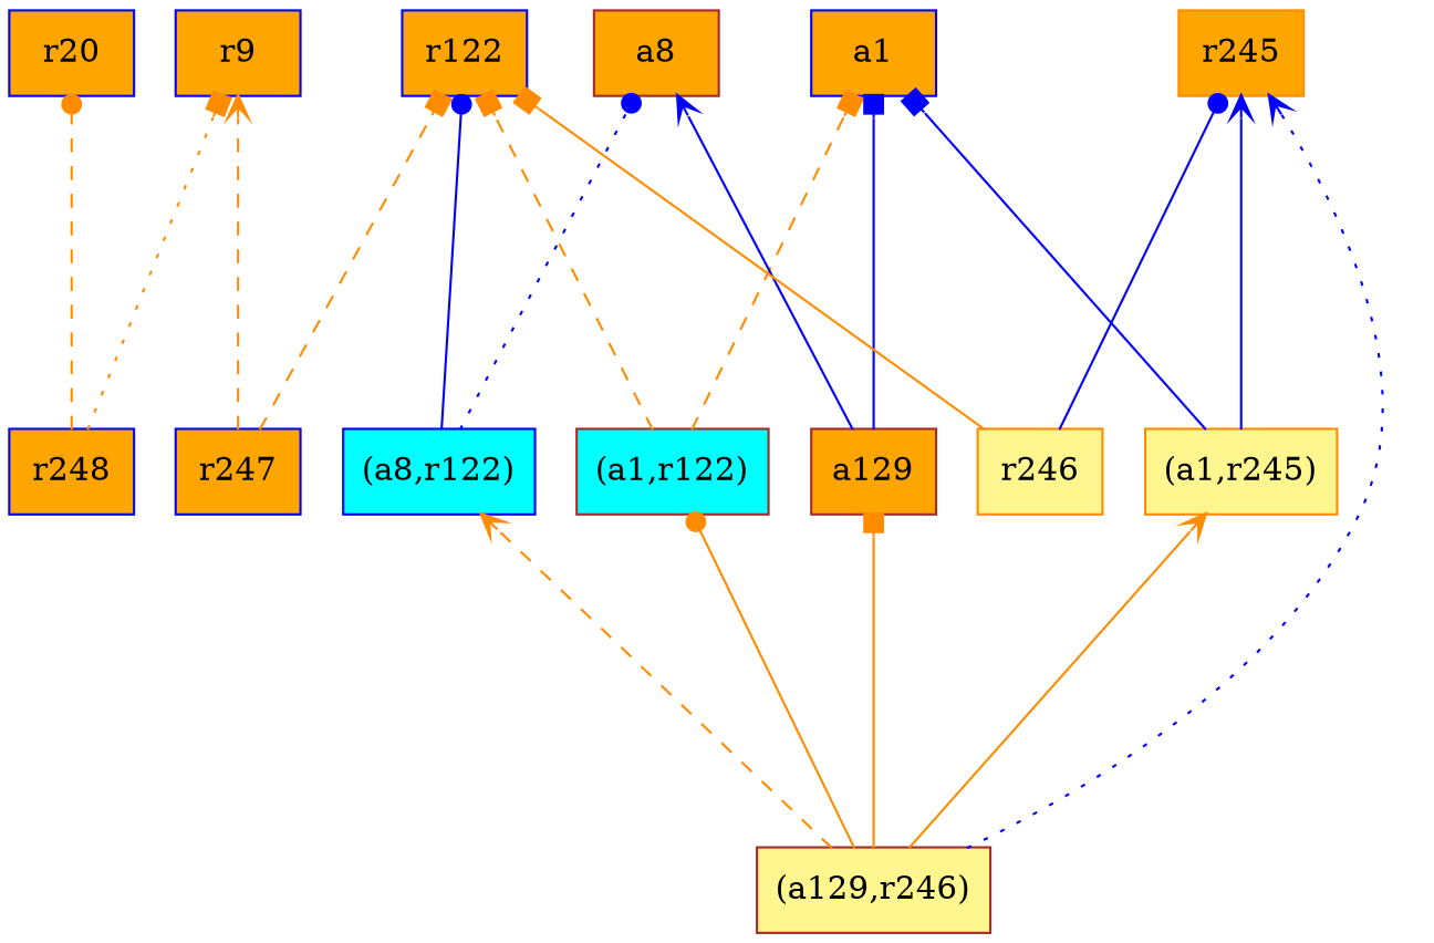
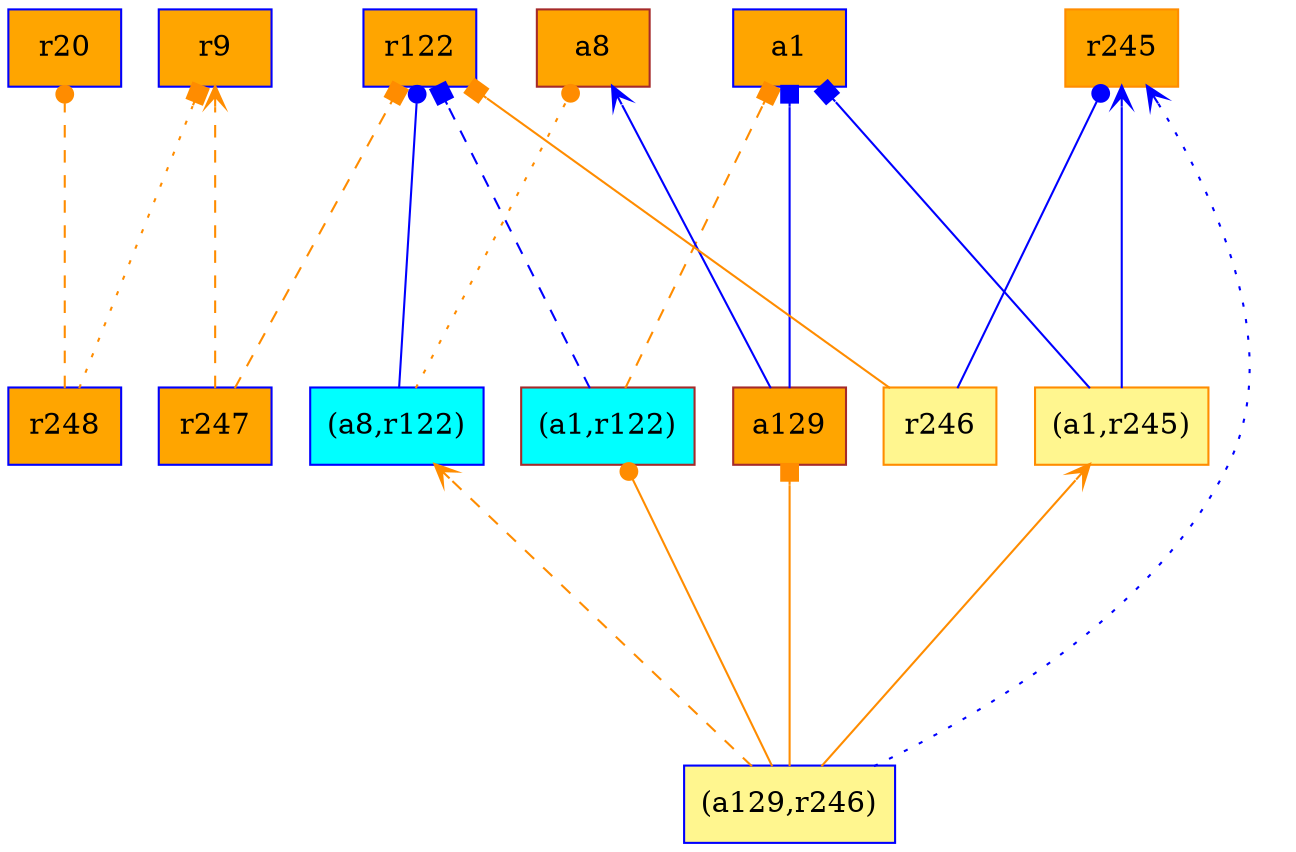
  digraph {
    fontname="DejaVu Serif"
    rankdir=BT
    ranksep=2.0
    node [color=blue fillcolor=orange fontname="DejaVu Serif" shape=record style=filled]
    edge [arrowhead=box color=darkorange fontname="DejaVu Serif" style=solid]
    n1 [color=darkorange fillcolor=khaki1 label="{(a1,r245)}"]
    n2 [label="{a1}"]
    n3 [color=darkorange label="{r245}"]
    n4 [color=brown label="{a8}"]
    n5 [label="{r248}"]
    n6 [label="{r20}"]
    n7 [label="{r9}"]
    n8 [label="{r122}"]
    n9 [label="{r247}"]
    n10 [color=brown fillcolor=cyan label="{(a1,r122)}"]
-   n11 [color=brown fillcolor=khaki1 label="{(a129,r246)}"]
+   n11 [fillcolor=khaki1 label="{(a129,r246)}"]
    n12 [fillcolor=cyan label="{(a8,r122)}"]
    n13 [color=brown label="{a129}"]
    n14 [color=darkorange fillcolor=khaki1 label="{r246}"]
    n1 -> n2 [color=blue]
    n1 -> n3 [arrowhead=vee color=blue]
    n5 -> n6 [arrowhead=dot style=dashed]
    n5 -> n7 [style=dotted]
    n9 -> n7 [arrowhead=vee style=dashed]
    n9 -> n8 [style=dashed]
    n10 -> n2 [style=dashed]
-   n10 -> n8 [style=dashed]
+   n10 -> n8 [color=blue style=dashed]
    n11 -> n1 [arrowhead=vee]
    n11 -> n3 [arrowhead=vee color=blue style=dotted]
    n11 -> n10 [arrowhead=dot]
    n11 -> n12 [arrowhead=vee style=dashed]
    n11 -> n13
-   n12 -> n4 [arrowhead=dot color=blue style=dotted]
+   n12 -> n4 [arrowhead=dot style=dotted]
    n12 -> n8 [arrowhead=dot color=blue]
    n13 -> n2 [color=blue]
    n13 -> n4 [arrowhead=vee color=blue]
    n14 -> n3 [arrowhead=dot color=blue]
    n14 -> n8
  }
